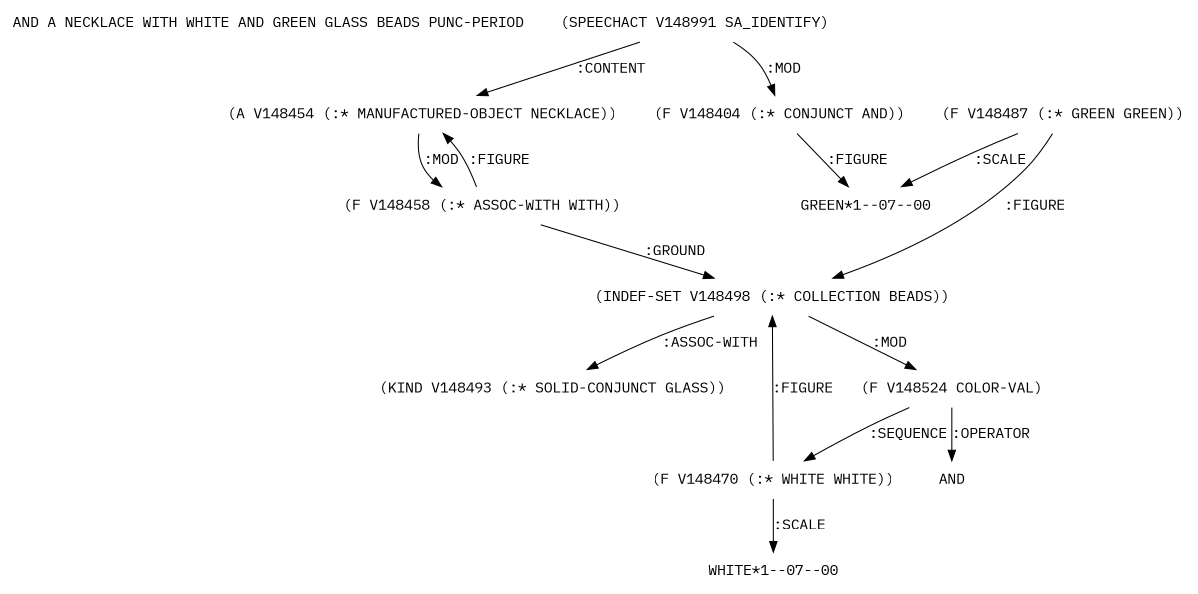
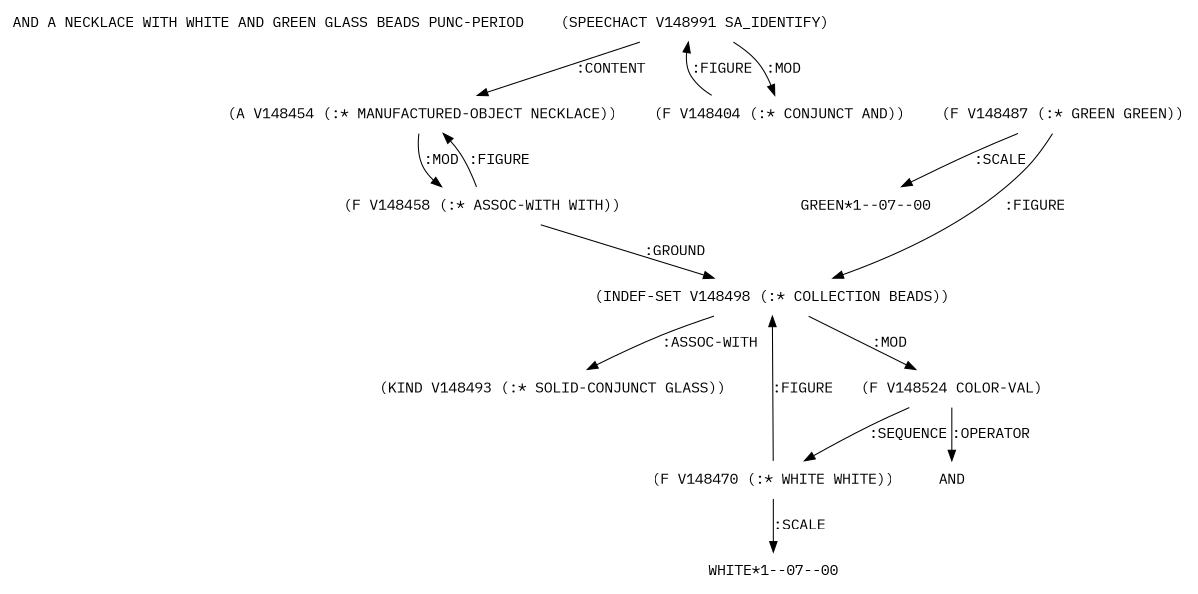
  digraph {
    fontname="IBM Plex Mono"
    node [fontname="IBM Plex Mono" shape=none]
    edge [fontname="IBM Plex Mono"]
    "AND A NECKLACE WITH WHITE AND GREEN GLASS BEADS PUNC-PERIOD"
    n2 [label="(SPEECHACT V148991 SA_IDENTIFY)"]
    n3 [label="(A V148454 (:* MANUFACTURED-OBJECT NECKLACE))"]
    n4 [label="(F V148404 (:* CONJUNCT AND))"]
    n5 [label="(F V148458 (:* ASSOC-WITH WITH))"]
    n6 [label="(INDEF-SET V148498 (:* COLLECTION BEADS))"]
    n7 [label="(KIND V148493 (:* SOLID-CONJUNCT GLASS))"]
    n8 [label="(F V148524 COLOR-VAL)"]
    n9 [label="(F V148470 (:* WHITE WHITE))"]
    n10 [label=AND]
    n11 [label="WHITE*1--07--00"]
    n12 [label="(F V148487 (:* GREEN GREEN))"]
    n13 [label="GREEN*1--07--00"]
    n2 -> n3 [label=":CONTENT"]
    n2 -> n4 [label=":MOD"]
    n3 -> n5 [label=":MOD"]
-   n4 -> n13 [label=":FIGURE"]
+   n4 -> n2 [label=":FIGURE"]
    n5 -> n3 [label=":FIGURE"]
    n5 -> n6 [label=":GROUND"]
    n6 -> n7 [label=":ASSOC-WITH"]
    n6 -> n8 [label=":MOD"]
    n8 -> n9 [label=":SEQUENCE"]
    n8 -> n10 [label=":OPERATOR"]
    n9 -> n6 [label=":FIGURE"]
    n9 -> n11 [label=":SCALE"]
    n12 -> n6 [label=":FIGURE"]
    n12 -> n13 [label=":SCALE"]
  }
